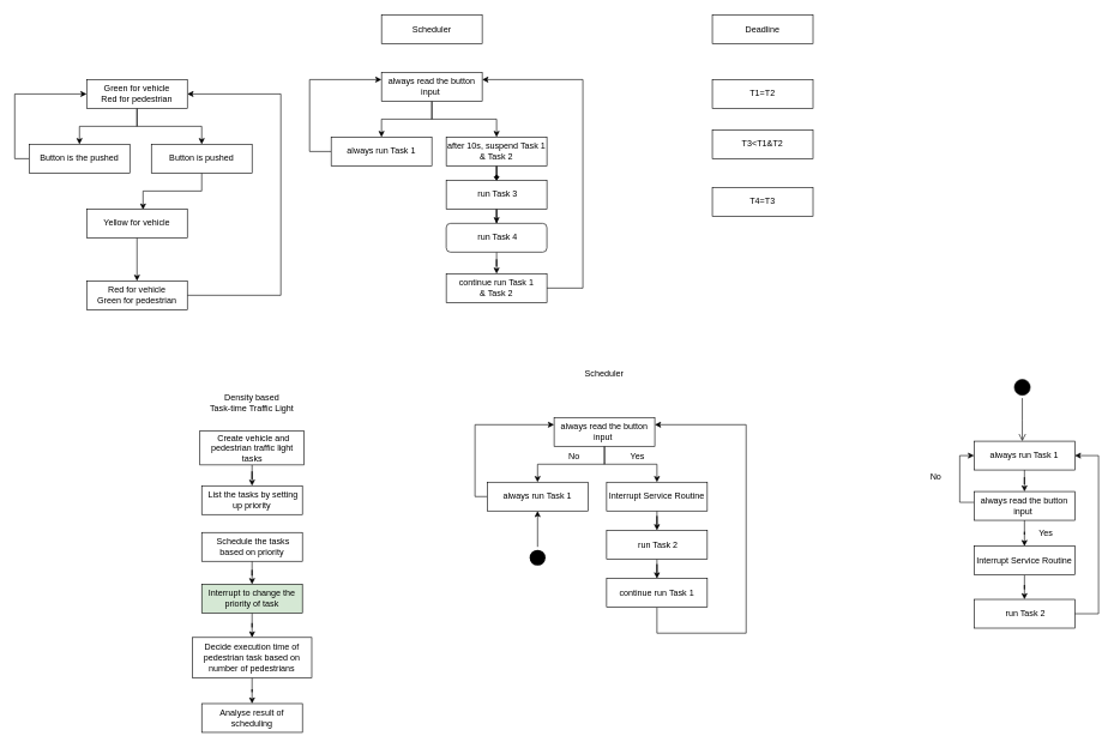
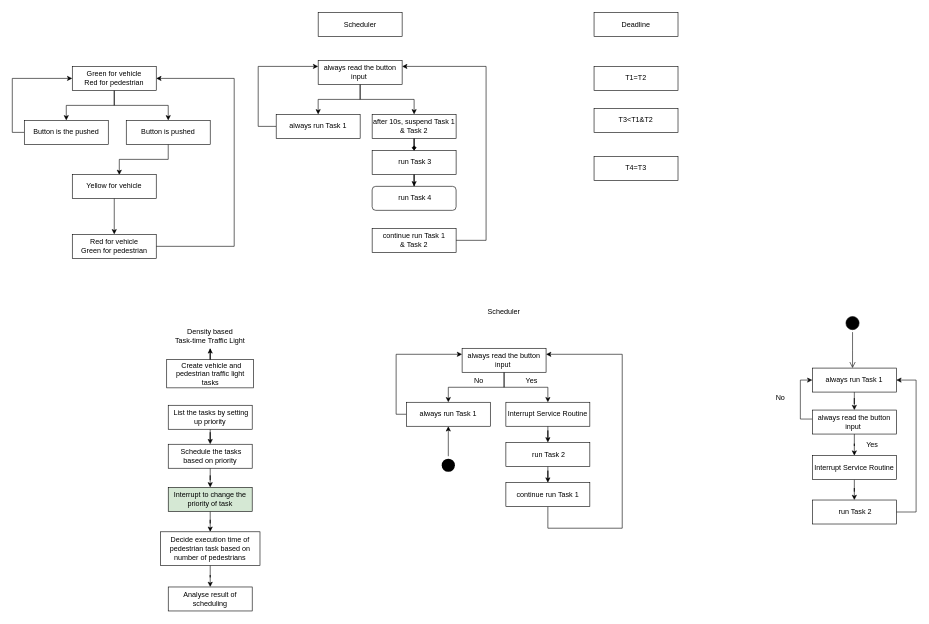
  <mxCell id="0" />
  <mxCell id="1" parent="0" />
  <mxCell id="2" value="Scheduler" style="rounded=0;whiteSpace=wrap;html=1;" parent="1" vertex="1"><mxGeometry x="530" y="20" width="140" height="40" as="geometry" /></mxCell>
- <mxCell id="3" style="edgeStyle=orthogonalEdgeStyle;rounded=0;orthogonalLoop=1;jettySize=auto;html=1;entryX=0.5;entryY=0;entryDx=0;entryDy=0;" parent="1" source="4" target="6" edge="1"><mxGeometry relative="1" as="geometry" /></mxCell>
+ <mxCell id="3" style="edgeStyle=orthogonalEdgeStyle;rounded=0;orthogonalLoop=1;jettySize=auto;html=1;" parent="1" source="4" target="54" edge="1"><mxGeometry relative="1" as="geometry" /></mxCell>
  <mxCell id="4" value="&amp;nbsp;Create vehicle and pedestrian traffic light tasks" style="rounded=0;whiteSpace=wrap;html=1;" parent="1" vertex="1"><mxGeometry x="277.5" y="599" width="145" height="47" as="geometry" /></mxCell>
+ <mxCell id="5" style="edgeStyle=orthogonalEdgeStyle;rounded=0;orthogonalLoop=1;jettySize=auto;html=1;entryX=0.5;entryY=0;entryDx=0;entryDy=0;" parent="1" source="6" target="8" edge="1"><mxGeometry relative="1" as="geometry" /></mxCell>
  <mxCell id="6" value="&amp;nbsp;List the tasks by setting up priority" style="rounded=0;whiteSpace=wrap;html=1;" parent="1" vertex="1"><mxGeometry x="280" y="675" width="140" height="40" as="geometry" /></mxCell>
  <mxCell id="7" style="edgeStyle=orthogonalEdgeStyle;rounded=0;orthogonalLoop=1;jettySize=auto;html=1;entryX=0.5;entryY=0;entryDx=0;entryDy=0;" edge="1" parent="1" source="8" target="57"><mxGeometry relative="1" as="geometry" /></mxCell>
  <mxCell id="8" value="&amp;nbsp;Schedule the tasks based on priority" style="rounded=0;whiteSpace=wrap;html=1;" parent="1" vertex="1"><mxGeometry x="280" y="740" width="140" height="40" as="geometry" /></mxCell>
  <mxCell id="9" style="edgeStyle=orthogonalEdgeStyle;rounded=0;orthogonalLoop=1;jettySize=auto;html=1;" parent="1" source="11" target="13" edge="1"><mxGeometry relative="1" as="geometry" /></mxCell>
  <mxCell id="10" style="edgeStyle=orthogonalEdgeStyle;rounded=0;orthogonalLoop=1;jettySize=auto;html=1;entryX=0.5;entryY=0;entryDx=0;entryDy=0;" parent="1" source="11" target="15" edge="1"><mxGeometry relative="1" as="geometry" /></mxCell>
  <mxCell id="11" value="Green for vehicle&lt;br&gt;Red for pedestrian" style="rounded=0;whiteSpace=wrap;html=1;" parent="1" vertex="1"><mxGeometry x="120" y="110" width="140" height="40" as="geometry" /></mxCell>
  <mxCell id="12" style="edgeStyle=orthogonalEdgeStyle;rounded=0;orthogonalLoop=1;jettySize=auto;html=1;entryX=0.56;entryY=0.025;entryDx=0;entryDy=0;entryPerimeter=0;" parent="1" source="13" target="17" edge="1"><mxGeometry relative="1" as="geometry" /></mxCell>
  <mxCell id="13" value="Button is pushed" style="rounded=0;whiteSpace=wrap;html=1;" parent="1" vertex="1"><mxGeometry x="210" y="200" width="140" height="40" as="geometry" /></mxCell>
  <mxCell id="14" style="edgeStyle=orthogonalEdgeStyle;rounded=0;orthogonalLoop=1;jettySize=auto;html=1;entryX=0;entryY=0.5;entryDx=0;entryDy=0;" parent="1" source="15" target="11" edge="1"><mxGeometry relative="1" as="geometry"><Array as="points"><mxPoint x="20" y="220" /><mxPoint x="20" y="130" /></Array></mxGeometry></mxCell>
  <mxCell id="15" value="Button is the pushed" style="rounded=0;whiteSpace=wrap;html=1;" parent="1" vertex="1"><mxGeometry x="40" y="200" width="140" height="40" as="geometry" /></mxCell>
  <mxCell id="16" style="edgeStyle=orthogonalEdgeStyle;rounded=0;orthogonalLoop=1;jettySize=auto;html=1;entryX=0.5;entryY=0;entryDx=0;entryDy=0;" parent="1" source="17" target="19" edge="1"><mxGeometry relative="1" as="geometry" /></mxCell>
  <mxCell id="17" value="Yellow for vehicle&lt;br&gt;" style="rounded=0;whiteSpace=wrap;html=1;" parent="1" vertex="1"><mxGeometry x="120" y="290" width="140" height="40" as="geometry" /></mxCell>
  <mxCell id="18" style="edgeStyle=orthogonalEdgeStyle;rounded=0;orthogonalLoop=1;jettySize=auto;html=1;entryX=1;entryY=0.5;entryDx=0;entryDy=0;" parent="1" source="19" target="11" edge="1"><mxGeometry relative="1" as="geometry"><Array as="points"><mxPoint x="390" y="410" /><mxPoint x="390" y="130" /></Array></mxGeometry></mxCell>
  <mxCell id="19" value="Red&amp;nbsp;for vehicle&lt;br&gt;Green&amp;nbsp;for pedestrian" style="rounded=0;whiteSpace=wrap;html=1;" parent="1" vertex="1"><mxGeometry x="120" y="390" width="140" height="40" as="geometry" /></mxCell>
  <mxCell id="20" style="edgeStyle=orthogonalEdgeStyle;rounded=0;orthogonalLoop=1;jettySize=auto;html=1;entryX=0.5;entryY=0;entryDx=0;entryDy=0;" parent="1" source="22" target="24" edge="1"><mxGeometry relative="1" as="geometry" /></mxCell>
  <mxCell id="21" style="edgeStyle=orthogonalEdgeStyle;rounded=0;orthogonalLoop=1;jettySize=auto;html=1;" parent="1" source="22" target="28" edge="1"><mxGeometry relative="1" as="geometry" /></mxCell>
  <mxCell id="22" value="always read the button input&amp;nbsp;" style="rounded=0;whiteSpace=wrap;html=1;" parent="1" vertex="1"><mxGeometry x="530" y="100" width="140" height="40" as="geometry" /></mxCell>
  <mxCell id="23" style="edgeStyle=orthogonalEdgeStyle;rounded=0;orthogonalLoop=1;jettySize=auto;html=1;entryX=0;entryY=0.25;entryDx=0;entryDy=0;" parent="1" source="24" target="22" edge="1"><mxGeometry relative="1" as="geometry"><Array as="points"><mxPoint x="430" y="210" /><mxPoint x="430" y="110" /></Array></mxGeometry></mxCell>
  <mxCell id="24" value="always run Task 1" style="rounded=0;whiteSpace=wrap;html=1;" parent="1" vertex="1"><mxGeometry x="460" y="190" width="140" height="40" as="geometry" /></mxCell>
  <mxCell id="25" style="edgeStyle=orthogonalEdgeStyle;rounded=0;orthogonalLoop=1;jettySize=auto;html=1;" parent="1" source="26" target="30" edge="1"><mxGeometry relative="1" as="geometry" /></mxCell>
  <mxCell id="26" value="&amp;nbsp;run Task 3" style="rounded=0;whiteSpace=wrap;html=1;" parent="1" vertex="1"><mxGeometry x="620" y="250" width="140" height="40" as="geometry" /></mxCell>
  <mxCell id="27" style="edgeStyle=orthogonalEdgeStyle;rounded=0;orthogonalLoop=1;jettySize=auto;html=1;endArrow=diamond;" parent="1" source="28" target="26" edge="1"><mxGeometry relative="1" as="geometry" /></mxCell>
  <mxCell id="28" value="after 10s, suspend Task 1&lt;br&gt;&amp;amp; Task 2" style="rounded=0;whiteSpace=wrap;html=1;" parent="1" vertex="1"><mxGeometry x="620" y="190" width="140" height="40" as="geometry" /></mxCell>
- <mxCell id="29" style="edgeStyle=orthogonalEdgeStyle;rounded=0;orthogonalLoop=1;jettySize=auto;html=1;entryX=0.5;entryY=0;entryDx=0;entryDy=0;" parent="1" source="30" target="32" edge="1"><mxGeometry relative="1" as="geometry" /></mxCell>
  <mxCell id="30" value="&amp;nbsp;run Task 4" style="whiteSpace=wrap;html=1;rounded=1;" parent="1" vertex="1"><mxGeometry x="620" y="310" width="140" height="40" as="geometry" /></mxCell>
  <mxCell id="31" style="edgeStyle=orthogonalEdgeStyle;rounded=0;orthogonalLoop=1;jettySize=auto;html=1;entryX=1;entryY=0.25;entryDx=0;entryDy=0;" parent="1" source="32" target="22" edge="1"><mxGeometry relative="1" as="geometry"><Array as="points"><mxPoint x="810" y="400" /><mxPoint x="810" y="110" /></Array></mxGeometry></mxCell>
  <mxCell id="32" value="continue run Task 1&lt;br&gt;&amp;amp; Task 2" style="rounded=0;whiteSpace=wrap;html=1;" parent="1" vertex="1"><mxGeometry x="620" y="380" width="140" height="40" as="geometry" /></mxCell>
  <mxCell id="33" value="Deadline" style="rounded=0;whiteSpace=wrap;html=1;" parent="1" vertex="1"><mxGeometry x="990" y="20" width="140" height="40" as="geometry" /></mxCell>
  <mxCell id="34" value="T1=T2" style="rounded=0;whiteSpace=wrap;html=1;" parent="1" vertex="1"><mxGeometry x="990" y="110" width="140" height="40" as="geometry" /></mxCell>
  <mxCell id="35" value="T3&amp;lt;T1&amp;amp;T2" style="rounded=0;whiteSpace=wrap;html=1;" parent="1" vertex="1"><mxGeometry x="990" y="180" width="140" height="40" as="geometry" /></mxCell>
  <mxCell id="36" value="T4=T3" style="rounded=0;whiteSpace=wrap;html=1;" parent="1" vertex="1"><mxGeometry x="990" y="260" width="140" height="40" as="geometry" /></mxCell>
  <mxCell id="37" value="Scheduler" style="rounded=0;whiteSpace=wrap;html=1;strokeColor=#FFFFFF;" parent="1" vertex="1"><mxGeometry x="770" y="500" width="140" height="40" as="geometry" /></mxCell>
  <mxCell id="38" style="edgeStyle=orthogonalEdgeStyle;rounded=0;orthogonalLoop=1;jettySize=auto;html=1;entryX=0.5;entryY=0;entryDx=0;entryDy=0;" parent="1" source="40" target="42" edge="1"><mxGeometry relative="1" as="geometry" /></mxCell>
  <mxCell id="39" style="edgeStyle=orthogonalEdgeStyle;rounded=0;orthogonalLoop=1;jettySize=auto;html=1;" parent="1" source="40" target="46" edge="1"><mxGeometry relative="1" as="geometry" /></mxCell>
  <mxCell id="40" value="always read the button input&amp;nbsp;" style="rounded=0;whiteSpace=wrap;html=1;" parent="1" vertex="1"><mxGeometry x="770" y="580" width="140" height="40" as="geometry" /></mxCell>
  <mxCell id="41" style="edgeStyle=orthogonalEdgeStyle;rounded=0;orthogonalLoop=1;jettySize=auto;html=1;entryX=0;entryY=0.25;entryDx=0;entryDy=0;" parent="1" source="42" target="40" edge="1"><mxGeometry relative="1" as="geometry"><Array as="points"><mxPoint x="660" y="690" /><mxPoint x="660" y="590" /></Array></mxGeometry></mxCell>
  <mxCell id="42" value="always run Task 1" style="rounded=0;whiteSpace=wrap;html=1;" parent="1" vertex="1"><mxGeometry x="677" y="670" width="140" height="40" as="geometry" /></mxCell>
  <mxCell id="43" style="edgeStyle=orthogonalEdgeStyle;rounded=0;orthogonalLoop=1;jettySize=auto;html=1;" edge="1" parent="1" source="44" target="48"><mxGeometry relative="1" as="geometry" /></mxCell>
  <mxCell id="44" value="&amp;nbsp;run Task 2" style="rounded=0;whiteSpace=wrap;html=1;" parent="1" vertex="1"><mxGeometry x="843" y="737" width="140" height="40" as="geometry" /></mxCell>
  <mxCell id="45" style="edgeStyle=orthogonalEdgeStyle;rounded=0;orthogonalLoop=1;jettySize=auto;html=1;" parent="1" source="46" target="44" edge="1"><mxGeometry relative="1" as="geometry" /></mxCell>
  <mxCell id="46" value="Interrupt Service Routine" style="rounded=0;whiteSpace=wrap;html=1;" parent="1" vertex="1"><mxGeometry x="843" y="670" width="140" height="40" as="geometry" /></mxCell>
  <mxCell id="47" style="edgeStyle=orthogonalEdgeStyle;rounded=0;orthogonalLoop=1;jettySize=auto;html=1;entryX=1;entryY=0.25;entryDx=0;entryDy=0;" parent="1" source="48" target="40" edge="1"><mxGeometry relative="1" as="geometry"><Array as="points"><mxPoint x="1037" y="880" /><mxPoint x="1037" y="590" /></Array></mxGeometry></mxCell>
  <mxCell id="48" value="continue run Task 1&lt;br&gt;" style="rounded=0;whiteSpace=wrap;html=1;" parent="1" vertex="1"><mxGeometry x="843" y="804" width="140" height="40" as="geometry" /></mxCell>
  <mxCell id="49" style="edgeStyle=orthogonalEdgeStyle;rounded=0;orthogonalLoop=1;jettySize=auto;html=1;" parent="1" source="50" target="42" edge="1"><mxGeometry relative="1" as="geometry" /></mxCell>
  <mxCell id="50" value="" style="ellipse;html=1;shape=startState;fillColor=#000000;strokeColor=none;" parent="1" vertex="1"><mxGeometry x="732" y="760" width="30" height="30" as="geometry" /></mxCell>
  <mxCell id="51" value="" style="edgeStyle=orthogonalEdgeStyle;html=1;verticalAlign=bottom;endArrow=open;endSize=8;strokeColor=none;rounded=0;" parent="1" source="50" edge="1"><mxGeometry relative="1" as="geometry"><mxPoint x="770" y="830" as="targetPoint" /></mxGeometry></mxCell>
  <mxCell id="52" value="Yes" style="text;html=1;strokeColor=none;fillColor=none;align=center;verticalAlign=middle;whiteSpace=wrap;rounded=0;" parent="1" vertex="1"><mxGeometry x="856" y="620" width="60" height="30" as="geometry" /></mxCell>
  <mxCell id="53" value="No" style="text;html=1;strokeColor=none;fillColor=none;align=center;verticalAlign=middle;whiteSpace=wrap;rounded=0;" parent="1" vertex="1"><mxGeometry x="768" y="620" width="60" height="30" as="geometry" /></mxCell>
  <mxCell id="54" value="Density based &lt;br&gt;Task-time Traffic Light" style="rounded=0;whiteSpace=wrap;html=1;strokeColor=#FFFFFF;" parent="1" vertex="1"><mxGeometry x="280" y="540" width="140" height="40" as="geometry" /></mxCell>
  <mxCell id="55" value="Analyse result of scheduling" style="rounded=0;whiteSpace=wrap;html=1;" parent="1" vertex="1"><mxGeometry x="280" y="978" width="140" height="40" as="geometry" /></mxCell>
  <mxCell id="56" style="edgeStyle=orthogonalEdgeStyle;rounded=0;orthogonalLoop=1;jettySize=auto;html=1;entryX=0.5;entryY=0;entryDx=0;entryDy=0;" edge="1" parent="1" source="57" target="59"><mxGeometry relative="1" as="geometry" /></mxCell>
  <mxCell id="57" value="Interrupt to change the priority of task" style="rounded=0;whiteSpace=wrap;html=1;fillColor=#d5e8d4;" vertex="1" parent="1"><mxGeometry x="280" y="812" width="140" height="40" as="geometry" /></mxCell>
  <mxCell id="58" style="edgeStyle=orthogonalEdgeStyle;rounded=0;orthogonalLoop=1;jettySize=auto;html=1;entryX=0.5;entryY=0;entryDx=0;entryDy=0;" edge="1" parent="1" source="59" target="55"><mxGeometry relative="1" as="geometry" /></mxCell>
  <mxCell id="59" value="Decide execution time of pedestrian task based on number of pedestrians" style="rounded=0;whiteSpace=wrap;html=1;" vertex="1" parent="1"><mxGeometry x="267" y="886" width="166" height="56" as="geometry" /></mxCell>
  <mxCell id="60" style="edgeStyle=orthogonalEdgeStyle;rounded=0;orthogonalLoop=1;jettySize=auto;html=1;" edge="1" parent="1" source="62" target="68"><mxGeometry relative="1" as="geometry" /></mxCell>
  <mxCell id="61" style="edgeStyle=orthogonalEdgeStyle;rounded=0;orthogonalLoop=1;jettySize=auto;html=1;entryX=0;entryY=0.5;entryDx=0;entryDy=0;strokeColor=#0d0c0c;" edge="1" parent="1" source="62" target="64"><mxGeometry relative="1" as="geometry"><Array as="points"><mxPoint x="1334" y="698" /><mxPoint x="1334" y="633" /></Array></mxGeometry></mxCell>
  <mxCell id="62" value="always read the button input&amp;nbsp;" style="rounded=0;whiteSpace=wrap;html=1;" vertex="1" parent="1"><mxGeometry x="1354" y="683" width="140" height="40" as="geometry" /></mxCell>
  <mxCell id="63" style="edgeStyle=orthogonalEdgeStyle;rounded=0;orthogonalLoop=1;jettySize=auto;html=1;strokeColor=#0d0c0c;" edge="1" parent="1" source="64" target="62"><mxGeometry relative="1" as="geometry" /></mxCell>
  <mxCell id="64" value="always run Task 1" style="rounded=0;whiteSpace=wrap;html=1;" vertex="1" parent="1"><mxGeometry x="1354" y="613" width="140" height="40" as="geometry" /></mxCell>
  <mxCell id="65" style="edgeStyle=orthogonalEdgeStyle;rounded=0;orthogonalLoop=1;jettySize=auto;html=1;entryX=1;entryY=0.5;entryDx=0;entryDy=0;strokeColor=#0d0c0c;" edge="1" parent="1" source="66" target="64"><mxGeometry relative="1" as="geometry"><Array as="points"><mxPoint x="1527" y="853" /><mxPoint x="1527" y="633" /></Array></mxGeometry></mxCell>
  <mxCell id="66" value="&amp;nbsp;run Task 2" style="rounded=0;whiteSpace=wrap;html=1;" vertex="1" parent="1"><mxGeometry x="1354" y="833" width="140" height="40" as="geometry" /></mxCell>
  <mxCell id="67" style="edgeStyle=orthogonalEdgeStyle;rounded=0;orthogonalLoop=1;jettySize=auto;html=1;" edge="1" parent="1" source="68" target="66"><mxGeometry relative="1" as="geometry" /></mxCell>
  <mxCell id="68" value="Interrupt Service Routine" style="rounded=0;whiteSpace=wrap;html=1;" vertex="1" parent="1"><mxGeometry x="1354" y="759" width="140" height="40" as="geometry" /></mxCell>
  <mxCell id="69" value="" style="edgeStyle=orthogonalEdgeStyle;html=1;verticalAlign=bottom;endArrow=open;endSize=8;strokeColor=none;rounded=0;" edge="1" parent="1"><mxGeometry relative="1" as="geometry"><mxPoint x="1413" y="857" as="targetPoint" /><mxPoint x="1405" y="802" as="sourcePoint" /></mxGeometry></mxCell>
  <mxCell id="70" value="Yes" style="text;html=1;strokeColor=none;fillColor=none;align=center;verticalAlign=middle;whiteSpace=wrap;rounded=0;" vertex="1" parent="1"><mxGeometry x="1424" y="726" width="60" height="30" as="geometry" /></mxCell>
  <mxCell id="71" value="No" style="text;html=1;strokeColor=none;fillColor=none;align=center;verticalAlign=middle;whiteSpace=wrap;rounded=0;" vertex="1" parent="1"><mxGeometry x="1271" y="648" width="60" height="27" as="geometry" /></mxCell>
  <mxCell id="72" value="" style="ellipse;html=1;shape=startState;fillColor=#000000;strokeColor=#0d0c0c;" vertex="1" parent="1"><mxGeometry x="1406" y="523" width="30" height="30" as="geometry" /></mxCell>
  <mxCell id="73" value="" style="edgeStyle=orthogonalEdgeStyle;html=1;verticalAlign=bottom;endArrow=open;endSize=8;strokeColor=#0d0c0c;rounded=0;" edge="1" source="72" parent="1"><mxGeometry relative="1" as="geometry"><mxPoint x="1421" y="613" as="targetPoint" /></mxGeometry></mxCell>
